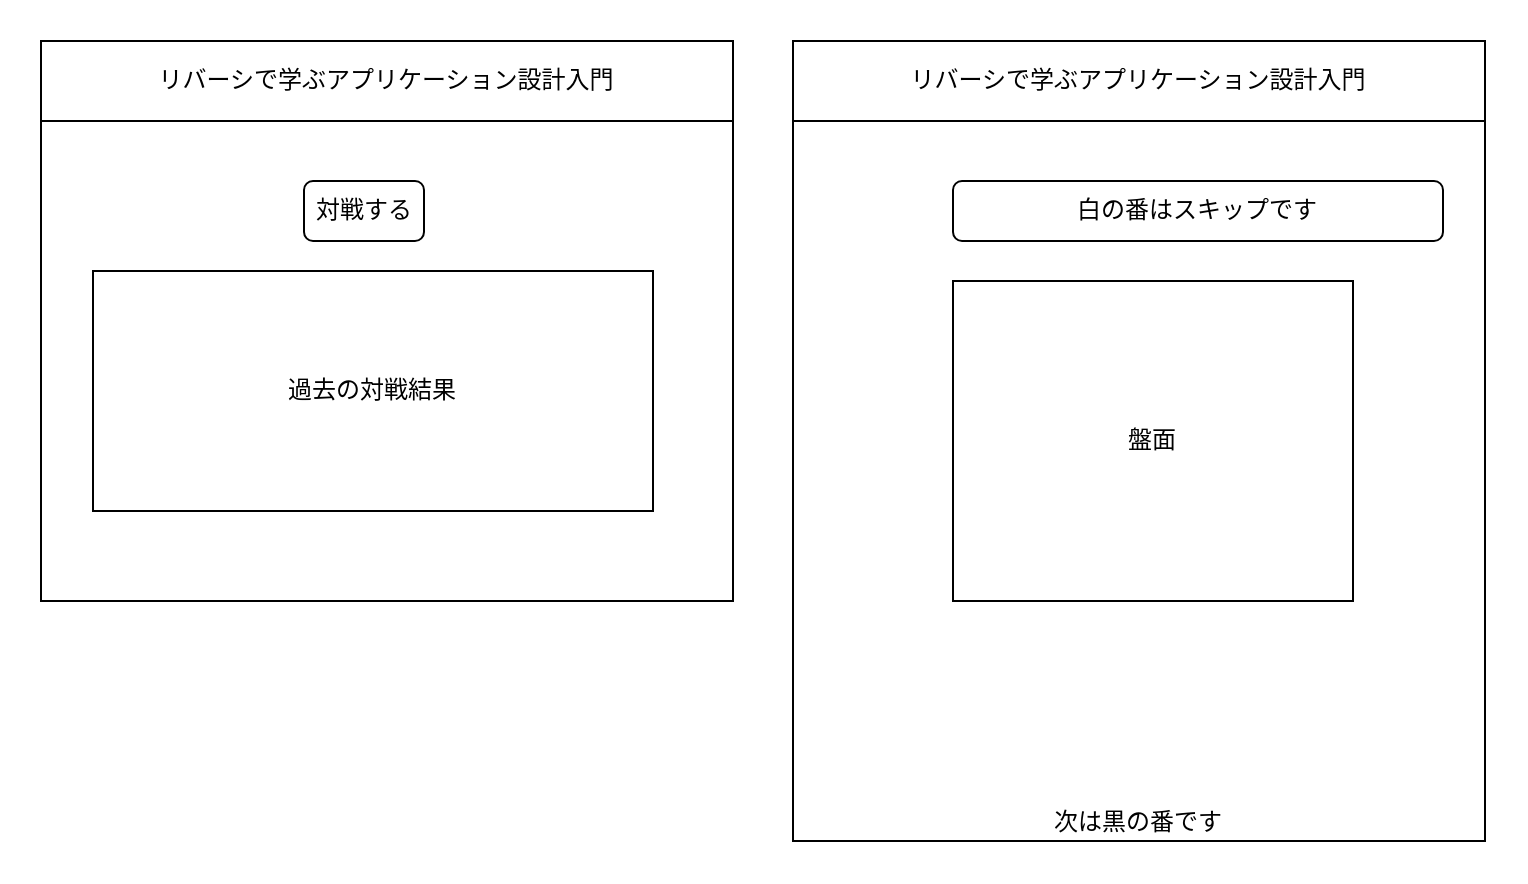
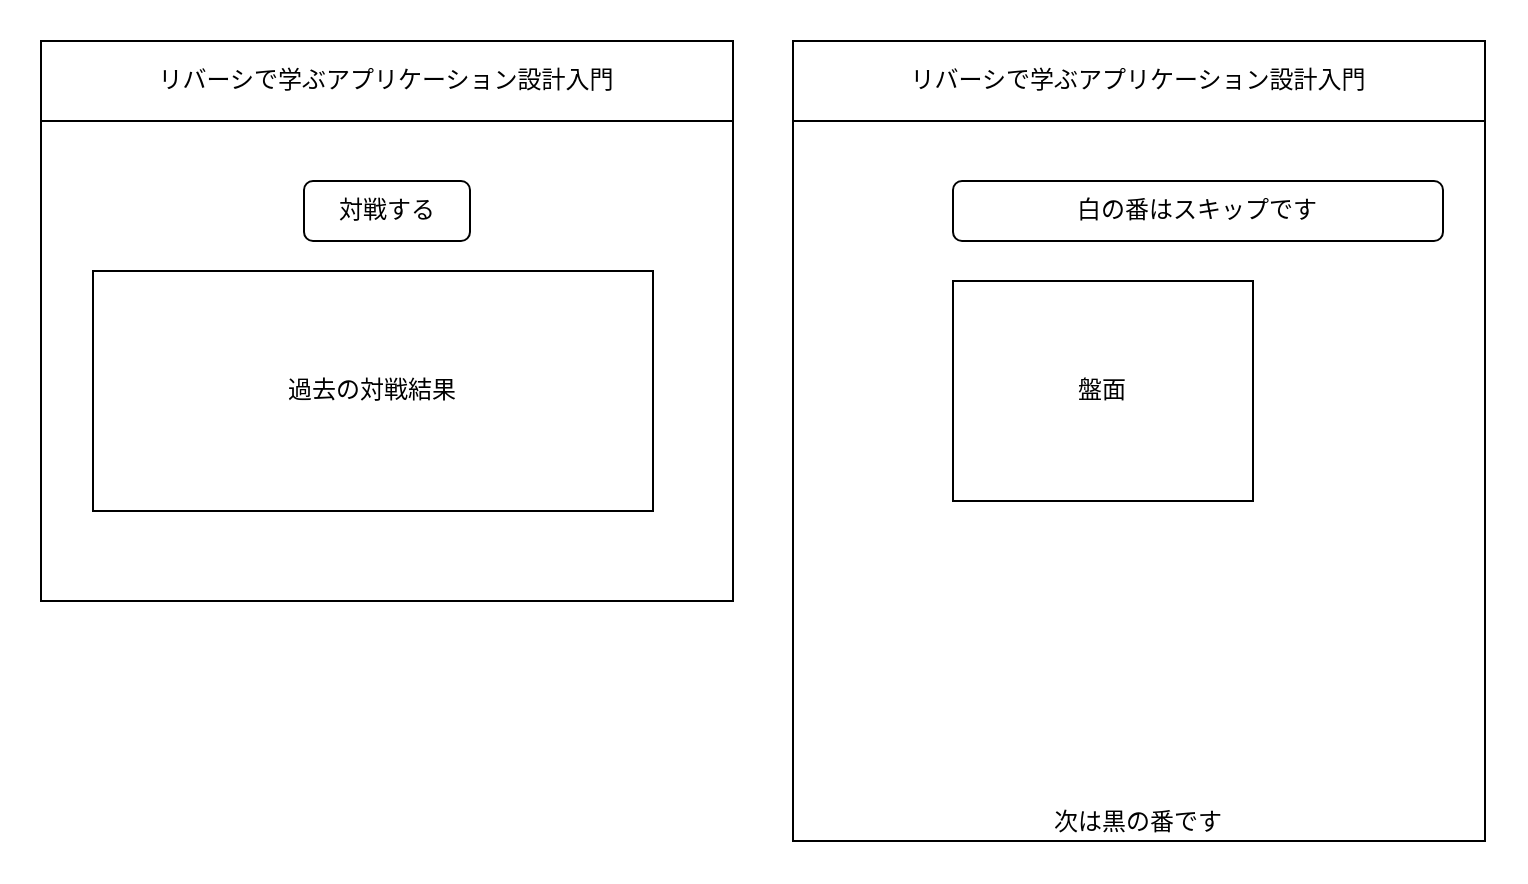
  <mxCell id="0" />
  <mxCell id="1" parent="0" />
  <mxCell id="2" value="リバーシで学ぶアプリケーション設計入門" style="rounded=0;whiteSpace=wrap;html=1;fillColor=none;" vertex="1" parent="1"><mxGeometry x="20" y="20" width="346" height="40" as="geometry" /></mxCell>
  <mxCell id="3" value="" style="rounded=0;whiteSpace=wrap;html=1;fillColor=none;" vertex="1" parent="1"><mxGeometry x="20" y="60" width="346" height="240" as="geometry" /></mxCell>
- <mxCell id="4" value="対戦する" style="rounded=1;whiteSpace=wrap;html=1;fillColor=none;" vertex="1" parent="1"><mxGeometry x="151.5" y="90" width="60" height="30" as="geometry" /></mxCell>
+ <mxCell id="4" value="対戦する" style="rounded=1;whiteSpace=wrap;html=1;fillColor=none;" vertex="1" parent="1"><mxGeometry x="151.5" y="90" width="83" height="30" as="geometry" /></mxCell>
  <mxCell id="5" value="過去の対戦結果" style="rounded=0;whiteSpace=wrap;html=1;fillColor=none;" vertex="1" parent="1"><mxGeometry x="46" y="135" width="280" height="120" as="geometry" /></mxCell>
  <mxCell id="6" value="リバーシで学ぶアプリケーション設計入門" style="rounded=0;whiteSpace=wrap;html=1;fillColor=none;" vertex="1" parent="1"><mxGeometry x="396" y="20" width="346" height="40" as="geometry" /></mxCell>
  <mxCell id="7" value="次は黒の番です" style="rounded=0;whiteSpace=wrap;html=1;fillColor=none;verticalAlign=bottom;" vertex="1" parent="1"><mxGeometry x="396" y="60" width="346" height="360" as="geometry" /></mxCell>
  <mxCell id="8" value="白の番はスキップです" style="rounded=1;whiteSpace=wrap;html=1;fillColor=none;" vertex="1" parent="1"><mxGeometry x="476" y="90" width="245" height="30" as="geometry" /></mxCell>
- <mxCell id="9" value="盤面" style="rounded=0;whiteSpace=wrap;html=1;fillColor=none;" vertex="1" parent="1"><mxGeometry x="476" y="140" width="200" height="160" as="geometry" /></mxCell>
+ <mxCell id="9" value="盤面" style="rounded=0;whiteSpace=wrap;html=1;fillColor=none;" vertex="1" parent="1"><mxGeometry x="476" y="140" width="150" height="110" as="geometry" /></mxCell>
